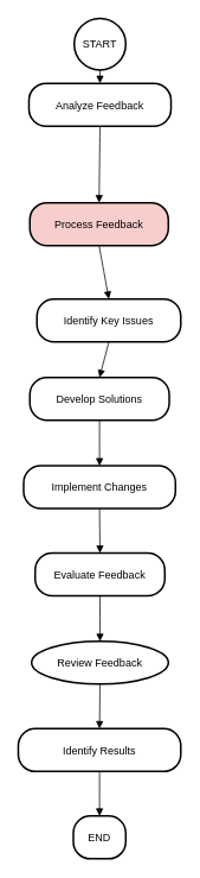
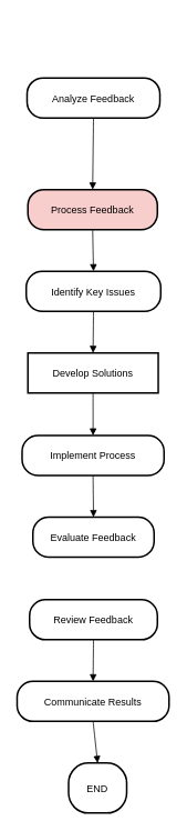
  <mxCell id="0" />
  <mxCell id="1" parent="0" />
- <mxCell id="2" value="START" style="ellipse;aspect=fixed;strokeWidth=2;whiteSpace=wrap;" vertex="1" parent="1"><mxGeometry x="83" y="20" width="58" height="58" as="geometry" /></mxCell>
  <mxCell id="3" value="Analyze Feedback" style="rounded=1;arcSize=40;strokeWidth=2" vertex="1" parent="1"><mxGeometry x="32" y="93" width="160" height="48" as="geometry" /></mxCell>
  <mxCell id="4" value="Process Feedback" style="rounded=1;arcSize=40;strokeWidth=2;fillColor=#f8cecc;" vertex="1" parent="1"><mxGeometry x="33" y="227" width="156" height="48" as="geometry" /></mxCell>
- <mxCell id="5" value="Identify Key Issues" style="rounded=1;arcSize=40;strokeWidth=2" vertex="1" parent="1"><mxGeometry x="41" y="335" width="162" height="48" as="geometry" /></mxCell>
- <mxCell id="6" value="Develop Solutions" style="rounded=1;arcSize=40;strokeWidth=2" vertex="1" parent="1"><mxGeometry x="33" y="423" width="157" height="48" as="geometry" /></mxCell>
- <mxCell id="7" value="Implement Changes" style="rounded=1;arcSize=40;strokeWidth=2" vertex="1" parent="1"><mxGeometry x="26" y="522" width="171" height="48" as="geometry" /></mxCell>
+ <mxCell id="5" value="Identify Key Issues" style="rounded=1;arcSize=40;strokeWidth=2" vertex="1" parent="1"><mxGeometry x="31" y="325" width="162" height="48" as="geometry" /></mxCell>
+ <mxCell id="6" value="Develop Solutions" style="arcSize=40;strokeWidth=2;rounded=0;" vertex="1" parent="1"><mxGeometry x="33" y="423" width="157" height="48" as="geometry" /></mxCell>
+ <mxCell id="7" value="Implement Process" style="rounded=1;arcSize=40;strokeWidth=2" vertex="1" parent="1"><mxGeometry x="26" y="522" width="171" height="48" as="geometry" /></mxCell>
  <mxCell id="8" value="Evaluate Feedback" style="rounded=1;arcSize=40;strokeWidth=2" vertex="1" parent="1"><mxGeometry x="39" y="620" width="146" height="48" as="geometry" /></mxCell>
- <mxCell id="9" value="Review Feedback" style="ellipse;arcSize=40;strokeWidth=2;" vertex="1" parent="1"><mxGeometry x="35" y="719" width="154" height="48" as="geometry" /></mxCell>
- <mxCell id="10" value="Identify Results" style="rounded=1;arcSize=40;strokeWidth=2" vertex="1" parent="1"><mxGeometry x="20" y="817" width="183" height="48" as="geometry" /></mxCell>
- <mxCell id="11" value="END" style="rounded=1;arcSize=40;strokeWidth=2" vertex="1" parent="1"><mxGeometry x="82" y="915" width="59" height="48" as="geometry" /></mxCell>
- <mxCell id="12" value="" style="curved=1;startArrow=none;endArrow=block;exitX=0.49;exitY=1;entryX=0.5;entryY=0;" edge="1" parent="1" source="2" target="3"><mxGeometry relative="1" as="geometry"><Array as="points" /></mxGeometry></mxCell>
+ <mxCell id="9" value="Review Feedback" style="rounded=1;arcSize=40;strokeWidth=2" vertex="1" parent="1"><mxGeometry x="35" y="719" width="154" height="48" as="geometry" /></mxCell>
+ <mxCell id="10" value="Communicate Results" style="rounded=1;arcSize=40;strokeWidth=2" vertex="1" parent="1"><mxGeometry x="20" y="817" width="183" height="48" as="geometry" /></mxCell>
+ <mxCell id="11" value="END" style="rounded=1;arcSize=40;strokeWidth=2" vertex="1" parent="1"><mxGeometry x="82" y="915" width="70" height="60" as="geometry" /></mxCell>
  <mxCell id="13" value="" style="curved=1;startArrow=none;endArrow=block;exitX=0.5;exitY=1.01;entryX=0.5;entryY=-0.01;" edge="1" parent="1" source="3" target="4"><mxGeometry relative="1" as="geometry"><Array as="points" /></mxGeometry></mxCell>
  <mxCell id="14" value="" style="curved=1;startArrow=none;endArrow=block;exitX=0.5;exitY=1;entryX=0.5;entryY=0;" edge="1" parent="1" source="4" target="5"><mxGeometry relative="1" as="geometry"><Array as="points" /></mxGeometry></mxCell>
  <mxCell id="15" value="" style="curved=1;startArrow=none;endArrow=block;exitX=0.5;exitY=1.01;entryX=0.5;entryY=0.01;" edge="1" parent="1" source="5" target="6"><mxGeometry relative="1" as="geometry"><Array as="points" /></mxGeometry></mxCell>
  <mxCell id="16" value="" style="curved=1;startArrow=none;endArrow=block;exitX=0.5;exitY=1.02;entryX=0.5;entryY=-0.01;" edge="1" parent="1" source="6" target="7"><mxGeometry relative="1" as="geometry"><Array as="points" /></mxGeometry></mxCell>
  <mxCell id="17" value="" style="curved=1;startArrow=none;endArrow=block;exitX=0.5;exitY=1;entryX=0.5;entryY=0;" edge="1" parent="1" source="7" target="8"><mxGeometry relative="1" as="geometry"><Array as="points" /></mxGeometry></mxCell>
- <mxCell id="18" value="" style="curved=1;startArrow=none;endArrow=block;exitX=0.5;exitY=1.01;entryX=0.5;entryY=-0.01;" edge="1" parent="1" source="8" target="9"><mxGeometry relative="1" as="geometry"><Array as="points" /></mxGeometry></mxCell>
  <mxCell id="19" value="" style="curved=1;startArrow=none;endArrow=block;exitX=0.5;exitY=1;entryX=0.5;entryY=0;" edge="1" parent="1" source="9" target="10"><mxGeometry relative="1" as="geometry"><Array as="points" /></mxGeometry></mxCell>
  <mxCell id="20" value="" style="curved=1;startArrow=none;endArrow=block;exitX=0.5;exitY=1.01;entryX=0.5;entryY=0.01;" edge="1" parent="1" source="10" target="11"><mxGeometry relative="1" as="geometry"><Array as="points" /></mxGeometry></mxCell>
